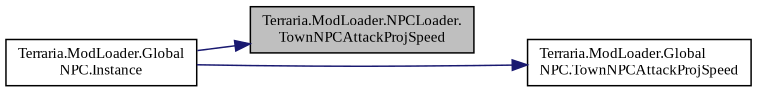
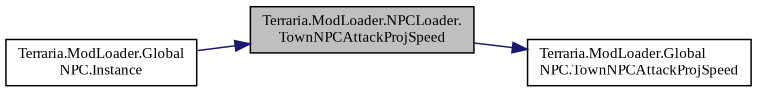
  digraph {
    fontname="Liberation Serif"
    rankdir=LR
    node [color=black fillcolor=white fontname="Liberation Serif" fontsize=10 shape=record style=filled]
    edge [color=midnightblue fontname="Liberation Serif" fontsize=10 labelfontname=Helvetica labelfontsize=10 style=solid]
    n1 [fillcolor=grey75 fontcolor=black height=0.2 label="Terraria.ModLoader.NPCLoader.\lTownNPCAttackProjSpeed" width=0.4]
    n2 [height=0.2 label="Terraria.ModLoader.Global\lNPC.TownNPCAttackProjSpeed" width=0.4]
    n3 [height=0.2 label="Terraria.ModLoader.Global\lNPC.Instance" width=0.4]
-   n3 -> n2
+   n1 -> n2
    n3 -> n1
  }
